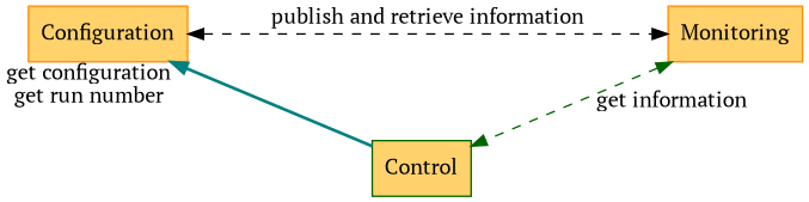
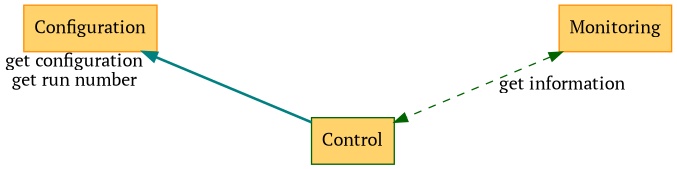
  graph {
    fontname="PT Serif"
    nodesep=1.5
    node [color=darkorange fillcolor="#ffd26c" fontname="PT Serif" shape=box style=filled]
    edge [dir=both fontname="PT Serif" style=dashed]
    n1 [label=Configuration]
    n2 [label=Monitoring]
    n3 [color=darkgreen label=Control]
    subgraph sub_1 {
      rank=same
      n1
      n2
    }
-   n1 -- n2 [color=black label="publish and retrieve information"]
    n2 -- n3 [color=darkgreen label="get information"]
    n3 -- n1 [color=teal dir=forward headlabel="get configuration\nget run number" style=bold]
  }
